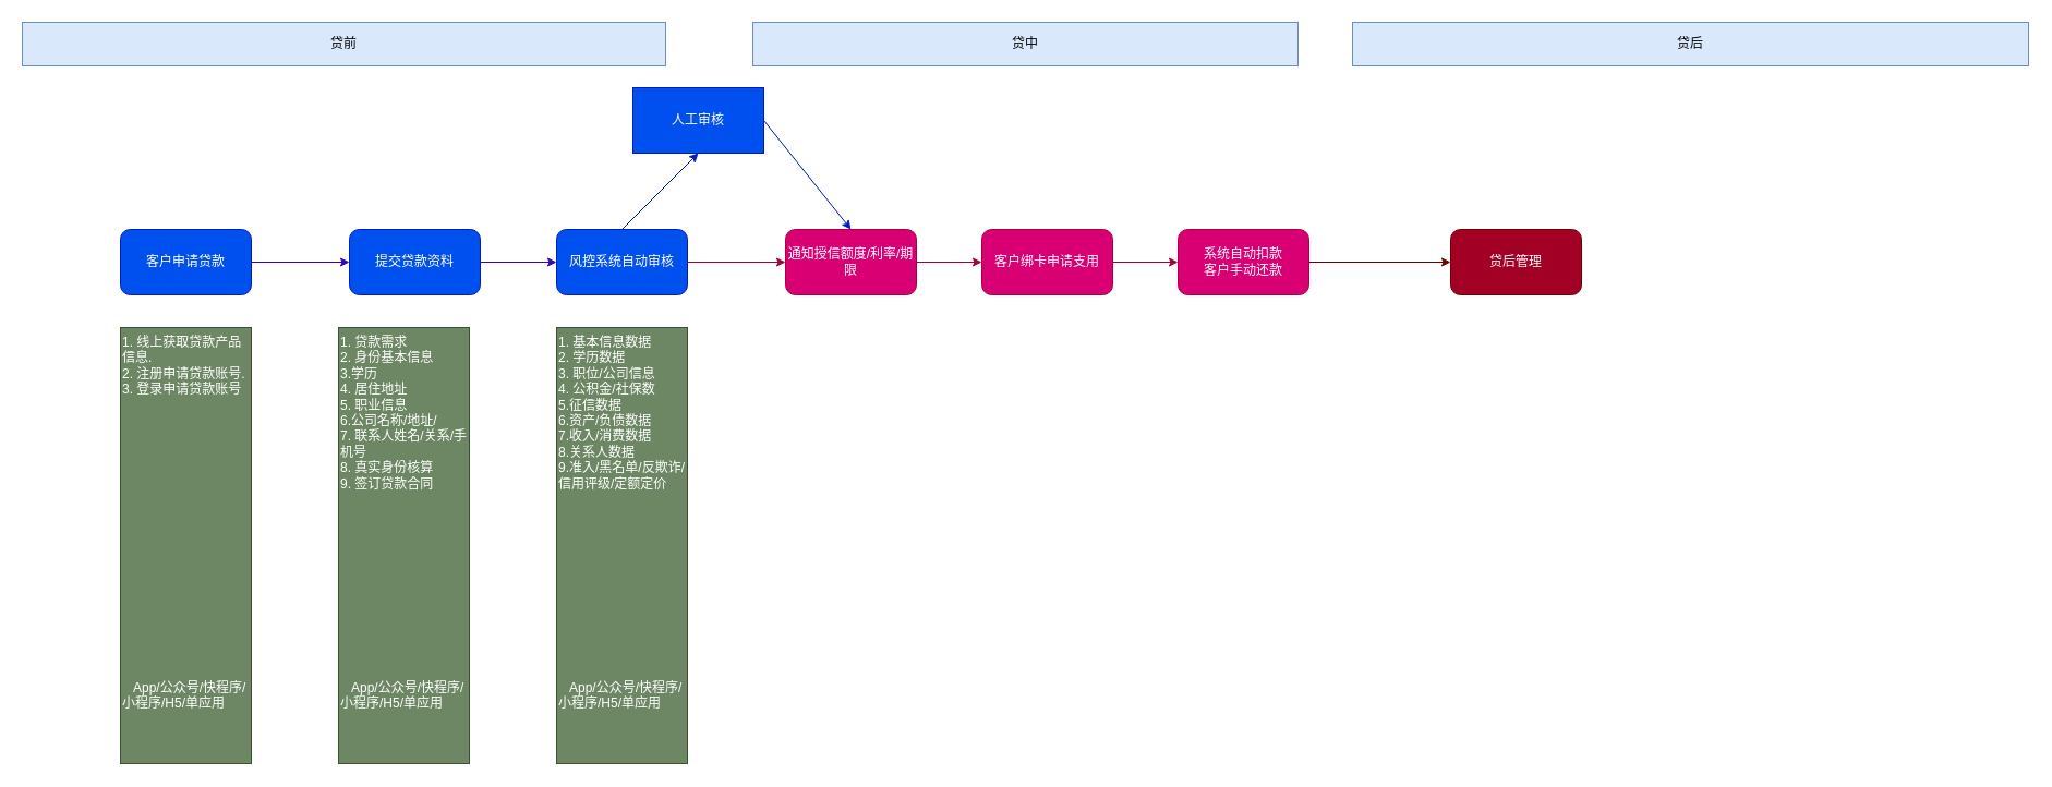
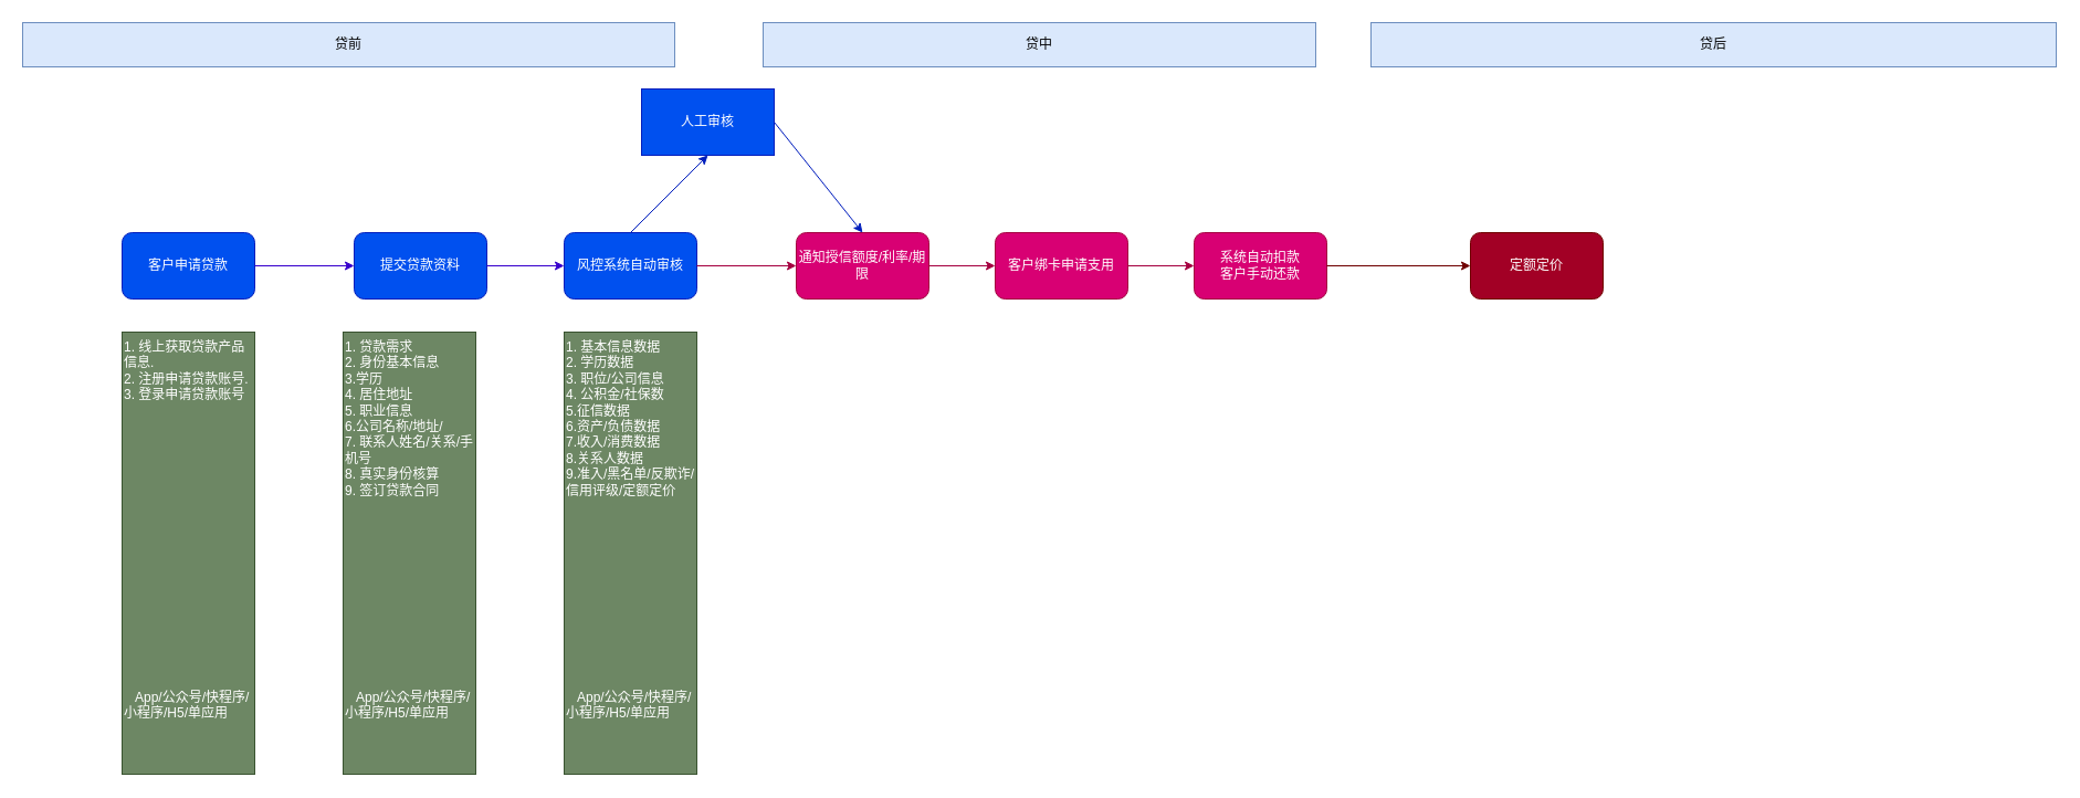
  <mxCell id="0" />
  <mxCell id="1" parent="0" />
  <mxCell id="2" value="贷前" style="rounded=0;whiteSpace=wrap;html=1;fillColor=#dae8fc;strokeColor=#6c8ebf;" vertex="1" parent="1"><mxGeometry x="20" y="20" width="590" height="40" as="geometry" /></mxCell>
  <mxCell id="3" value="贷中" style="rounded=0;whiteSpace=wrap;html=1;fillColor=#dae8fc;strokeColor=#6c8ebf;" vertex="1" parent="1"><mxGeometry x="690" y="20" width="500" height="40" as="geometry" /></mxCell>
  <mxCell id="4" value="贷后" style="rounded=0;whiteSpace=wrap;html=1;fillColor=#dae8fc;strokeColor=#6c8ebf;" vertex="1" parent="1"><mxGeometry x="1240" y="20" width="620" height="40" as="geometry" /></mxCell>
  <mxCell id="5" value="客户申请贷款" style="rounded=1;whiteSpace=wrap;html=1;fillColor=#0050ef;strokeColor=#001DBC;fontColor=#ffffff;" vertex="1" parent="1"><mxGeometry x="110" y="210" width="120" height="60" as="geometry" /></mxCell>
  <mxCell id="6" value="提交贷款资料" style="rounded=1;whiteSpace=wrap;html=1;fillColor=#0050ef;strokeColor=#001DBC;fontColor=#ffffff;" vertex="1" parent="1"><mxGeometry x="320" y="210" width="120" height="60" as="geometry" /></mxCell>
  <mxCell id="7" value="" style="endArrow=classic;html=1;exitX=1;exitY=0.5;exitDx=0;exitDy=0;entryX=0;entryY=0.5;entryDx=0;entryDy=0;fillColor=#6a00ff;strokeColor=#3700CC;" edge="1" parent="1" source="5" target="6"><mxGeometry width="50" height="50" relative="1" as="geometry"><mxPoint x="250" y="280" as="sourcePoint" /><mxPoint x="300" y="230" as="targetPoint" /></mxGeometry></mxCell>
  <mxCell id="8" value="风控系统自动审核" style="rounded=1;whiteSpace=wrap;html=1;fillColor=#0050ef;strokeColor=#001DBC;fontColor=#ffffff;" vertex="1" parent="1"><mxGeometry x="510" y="210" width="120" height="60" as="geometry" /></mxCell>
  <mxCell id="9" value="" style="endArrow=classic;html=1;exitX=1;exitY=0.5;exitDx=0;exitDy=0;entryX=0;entryY=0.5;entryDx=0;entryDy=0;fillColor=#6a00ff;strokeColor=#3700CC;" edge="1" parent="1" source="6" target="8"><mxGeometry width="50" height="50" relative="1" as="geometry"><mxPoint x="240" y="220" as="sourcePoint" /><mxPoint x="330" y="220" as="targetPoint" /></mxGeometry></mxCell>
  <mxCell id="10" value="通知授信额度/利率/期限" style="rounded=1;whiteSpace=wrap;html=1;fillColor=#d80073;strokeColor=#A50040;fontColor=#ffffff;" vertex="1" parent="1"><mxGeometry x="720" y="210" width="120" height="60" as="geometry" /></mxCell>
  <mxCell id="11" value="人工审核" style="rounded=0;whiteSpace=wrap;html=1;fillColor=#0050ef;strokeColor=#001DBC;fontColor=#ffffff;" vertex="1" parent="1"><mxGeometry x="580" y="80" width="120" height="60" as="geometry" /></mxCell>
  <mxCell id="12" value="" style="endArrow=classic;html=1;exitX=0.5;exitY=0;exitDx=0;exitDy=0;entryX=0.5;entryY=1;entryDx=0;entryDy=0;fillColor=#0050ef;strokeColor=#001DBC;" edge="1" parent="1" source="8" target="11"><mxGeometry width="50" height="50" relative="1" as="geometry"><mxPoint x="580" y="270" as="sourcePoint" /><mxPoint x="630" y="220" as="targetPoint" /></mxGeometry></mxCell>
  <mxCell id="13" value="" style="endArrow=classic;html=1;exitX=1;exitY=0.5;exitDx=0;exitDy=0;entryX=0.5;entryY=0;entryDx=0;entryDy=0;fillColor=#0050ef;strokeColor=#001DBC;" edge="1" parent="1" source="11" target="10"><mxGeometry width="50" height="50" relative="1" as="geometry"><mxPoint x="580" y="220" as="sourcePoint" /><mxPoint x="650" y="150" as="targetPoint" /></mxGeometry></mxCell>
  <mxCell id="14" value="" style="endArrow=classic;html=1;entryX=0;entryY=0.5;entryDx=0;entryDy=0;exitX=1;exitY=0.5;exitDx=0;exitDy=0;fillColor=#d80073;strokeColor=#A50040;" edge="1" parent="1" source="8" target="10"><mxGeometry width="50" height="50" relative="1" as="geometry"><mxPoint x="580" y="270" as="sourcePoint" /><mxPoint x="630" y="220" as="targetPoint" /></mxGeometry></mxCell>
  <mxCell id="15" value="客户绑卡申请支用" style="rounded=1;whiteSpace=wrap;html=1;fillColor=#d80073;strokeColor=#A50040;fontColor=#ffffff;" vertex="1" parent="1"><mxGeometry x="900" y="210" width="120" height="60" as="geometry" /></mxCell>
  <mxCell id="16" value="" style="endArrow=classic;html=1;entryX=0;entryY=0.5;entryDx=0;entryDy=0;exitX=1;exitY=0.5;exitDx=0;exitDy=0;fillColor=#d80073;strokeColor=#A50040;" edge="1" parent="1" source="10" target="15"><mxGeometry width="50" height="50" relative="1" as="geometry"><mxPoint x="640" y="250" as="sourcePoint" /><mxPoint x="730" y="250" as="targetPoint" /></mxGeometry></mxCell>
  <mxCell id="17" value="系统自动扣款&lt;br&gt;客户手动还款" style="rounded=1;whiteSpace=wrap;html=1;fillColor=#d80073;strokeColor=#A50040;fontColor=#ffffff;" vertex="1" parent="1"><mxGeometry x="1080" y="210" width="120" height="60" as="geometry" /></mxCell>
  <mxCell id="18" value="" style="endArrow=classic;html=1;entryX=0;entryY=0.5;entryDx=0;entryDy=0;exitX=1;exitY=0.5;exitDx=0;exitDy=0;fillColor=#d80073;strokeColor=#A50040;" edge="1" parent="1" source="15" target="17"><mxGeometry width="50" height="50" relative="1" as="geometry"><mxPoint x="850" y="250" as="sourcePoint" /><mxPoint x="910" y="250" as="targetPoint" /></mxGeometry></mxCell>
- <mxCell id="19" value="贷后管理" style="rounded=1;whiteSpace=wrap;html=1;fillColor=#a20025;strokeColor=#6F0000;fontColor=#ffffff;" vertex="1" parent="1"><mxGeometry x="1330" y="210" width="120" height="60" as="geometry" /></mxCell>
+ <mxCell id="19" value="定额定价" style="rounded=1;whiteSpace=wrap;html=1;fillColor=#a20025;strokeColor=#6F0000;fontColor=#ffffff;" vertex="1" parent="1"><mxGeometry x="1330" y="210" width="120" height="60" as="geometry" /></mxCell>
  <mxCell id="20" value="" style="endArrow=classic;html=1;entryX=0;entryY=0.5;entryDx=0;entryDy=0;exitX=1;exitY=0.5;exitDx=0;exitDy=0;fillColor=#a20025;strokeColor=#6F0000;" edge="1" parent="1" source="17" target="19"><mxGeometry width="50" height="50" relative="1" as="geometry"><mxPoint x="950" y="260" as="sourcePoint" /><mxPoint x="1000" y="210" as="targetPoint" /></mxGeometry></mxCell>
  <mxCell id="21" value="1. 线上获取贷款产品信息.&lt;br&gt;2. 注册申请贷款账号.&lt;br&gt;3. 登录申请贷款账号&lt;br&gt;&lt;br&gt;&lt;br&gt;&lt;br&gt;&lt;br&gt;&lt;br&gt;&lt;br&gt;&lt;br&gt;&lt;br&gt;&lt;br&gt;&lt;br&gt;&lt;br&gt;&lt;br&gt;&lt;br&gt;&lt;br&gt;&lt;br&gt;&lt;br&gt;&lt;br&gt;&lt;br&gt;&amp;nbsp; &amp;nbsp;App/公众号/快程序/小程序/H5/单应用" style="rounded=0;whiteSpace=wrap;html=1;align=left;verticalAlign=top;fillColor=#6d8764;strokeColor=#3A5431;fontColor=#ffffff;" vertex="1" parent="1"><mxGeometry x="110" y="300" width="120" height="400" as="geometry" /></mxCell>
  <mxCell id="22" value="1. 贷款需求&lt;br&gt;2. 身份基本信息&lt;br&gt;3.学历&lt;br&gt;4. 居住地址&lt;br&gt;5. 职业信息&lt;br&gt;6.公司名称/地址/&lt;br&gt;7. 联系人姓名/关系/手机号&lt;br&gt;8. 真实身份核算&lt;br&gt;9. 签订贷款合同&lt;br&gt;&lt;br&gt;&lt;br&gt;&lt;br&gt;&lt;br&gt;&lt;br&gt;&lt;br&gt;&lt;br&gt;&lt;br&gt;&lt;br&gt;&lt;br&gt;&lt;br&gt;&lt;br&gt;&amp;nbsp; &amp;nbsp;App/公众号/快程序/小程序/H5/单应用" style="rounded=0;whiteSpace=wrap;html=1;align=left;verticalAlign=top;fillColor=#6d8764;strokeColor=#3A5431;fontColor=#ffffff;" vertex="1" parent="1"><mxGeometry x="310" y="300" width="120" height="400" as="geometry" /></mxCell>
  <mxCell id="23" value="1. 基本信息数据&lt;br&gt;2. 学历数据&lt;br&gt;3. 职位/公司信息&lt;br&gt;4. 公积金/社保数&lt;br&gt;5.征信数据&lt;br&gt;6.资产/负债数据&lt;br&gt;7.收入/消费数据&lt;br&gt;8.关系人数据&lt;br&gt;9.准入/黑名单/反欺诈/&lt;br&gt;信用评级/定额定价&lt;br&gt;&lt;br&gt;&lt;br&gt;&lt;br&gt;&lt;br&gt;&lt;br&gt;&lt;br&gt;&lt;br&gt;&lt;br&gt;&lt;br&gt;&lt;br&gt;&lt;br&gt;&lt;br&gt;&amp;nbsp; &amp;nbsp;App/公众号/快程序/小程序/H5/单应用" style="rounded=0;whiteSpace=wrap;html=1;align=left;verticalAlign=top;fillColor=#6d8764;strokeColor=#3A5431;fontColor=#ffffff;" vertex="1" parent="1"><mxGeometry x="510" y="300" width="120" height="400" as="geometry" /></mxCell>
